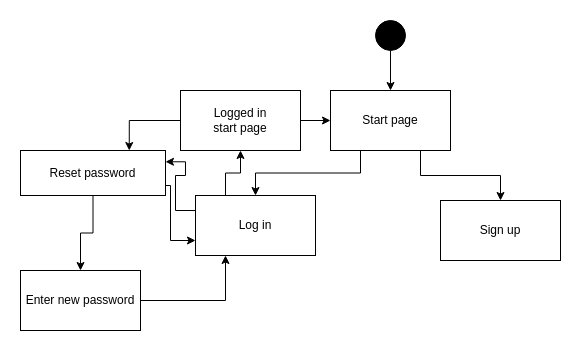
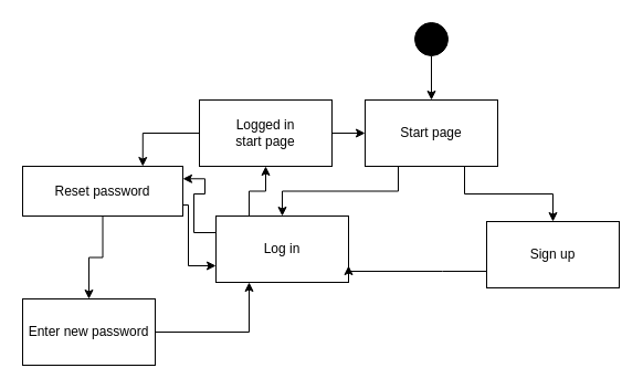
  <mxCell id="0" />
  <mxCell id="1" parent="0" />
  <mxCell id="2" style="edgeStyle=orthogonalEdgeStyle;rounded=0;orthogonalLoop=1;jettySize=auto;html=1;exitX=0.5;exitY=1;exitDx=0;exitDy=0;entryX=0.5;entryY=0;entryDx=0;entryDy=0;" edge="1" parent="1" source="3" target="6"><mxGeometry relative="1" as="geometry" /></mxCell>
  <mxCell id="3" value="" style="ellipse;fillColor=strokeColor;html=1;" vertex="1" parent="1"><mxGeometry x="375" y="20" width="30" height="30" as="geometry" /></mxCell>
  <mxCell id="4" style="edgeStyle=orthogonalEdgeStyle;rounded=0;orthogonalLoop=1;jettySize=auto;html=1;exitX=0.25;exitY=1;exitDx=0;exitDy=0;entryX=0.5;entryY=0;entryDx=0;entryDy=0;" edge="1" parent="1" source="6" target="9"><mxGeometry relative="1" as="geometry" /></mxCell>
  <mxCell id="5" style="edgeStyle=orthogonalEdgeStyle;rounded=0;orthogonalLoop=1;jettySize=auto;html=1;exitX=0.75;exitY=1;exitDx=0;exitDy=0;entryX=0.5;entryY=0;entryDx=0;entryDy=0;" edge="1" parent="1" source="6" target="17"><mxGeometry relative="1" as="geometry" /></mxCell>
  <mxCell id="6" value="Start page" style="rounded=0;whiteSpace=wrap;html=1;" vertex="1" parent="1"><mxGeometry x="330" y="90" width="120" height="60" as="geometry" /></mxCell>
  <mxCell id="7" style="edgeStyle=orthogonalEdgeStyle;rounded=0;orthogonalLoop=1;jettySize=auto;html=1;exitX=0.25;exitY=0;exitDx=0;exitDy=0;entryX=0.5;entryY=1;entryDx=0;entryDy=0;" edge="1" parent="1" source="9" target="19"><mxGeometry relative="1" as="geometry"><mxPoint x="240" y="150" as="targetPoint" /></mxGeometry></mxCell>
  <mxCell id="8" style="edgeStyle=orthogonalEdgeStyle;rounded=0;orthogonalLoop=1;jettySize=auto;html=1;exitX=0;exitY=0.25;exitDx=0;exitDy=0;entryX=1;entryY=0.25;entryDx=0;entryDy=0;" edge="1" parent="1" source="9" target="12"><mxGeometry relative="1" as="geometry" /></mxCell>
  <mxCell id="9" value="Log in" style="rounded=0;whiteSpace=wrap;html=1;" vertex="1" parent="1"><mxGeometry x="195" y="195" width="120" height="60" as="geometry" /></mxCell>
  <mxCell id="10" style="edgeStyle=orthogonalEdgeStyle;rounded=0;orthogonalLoop=1;jettySize=auto;html=1;exitX=1;exitY=0.75;exitDx=0;exitDy=0;entryX=0;entryY=0.75;entryDx=0;entryDy=0;" edge="1" parent="1" source="12" target="9"><mxGeometry relative="1" as="geometry"><Array as="points"><mxPoint x="140" y="185" /><mxPoint x="170" y="185" /><mxPoint x="170" y="255" /></Array></mxGeometry></mxCell>
  <mxCell id="11" style="edgeStyle=orthogonalEdgeStyle;rounded=0;orthogonalLoop=1;jettySize=auto;html=1;exitX=0.5;exitY=1;exitDx=0;exitDy=0;entryX=0.5;entryY=0;entryDx=0;entryDy=0;" edge="1" parent="1" source="12" target="14"><mxGeometry relative="1" as="geometry" /></mxCell>
  <mxCell id="12" value="Reset password" style="rounded=0;whiteSpace=wrap;html=1;" vertex="1" parent="1"><mxGeometry x="20" y="150" width="145" height="45" as="geometry" /></mxCell>
  <mxCell id="13" style="edgeStyle=orthogonalEdgeStyle;rounded=0;orthogonalLoop=1;jettySize=auto;html=1;exitX=1;exitY=0.5;exitDx=0;exitDy=0;entryX=0.25;entryY=1;entryDx=0;entryDy=0;" edge="1" parent="1" source="14" target="9"><mxGeometry relative="1" as="geometry" /></mxCell>
  <mxCell id="14" value="Enter new password" style="rounded=0;whiteSpace=wrap;html=1;" vertex="1" parent="1"><mxGeometry x="20" y="270" width="120" height="60" as="geometry" /></mxCell>
  <mxCell id="15" style="edgeStyle=orthogonalEdgeStyle;rounded=0;orthogonalLoop=1;jettySize=auto;html=1;exitX=1;exitY=0.5;exitDx=0;exitDy=0;entryX=0;entryY=0.5;entryDx=0;entryDy=0;" edge="1" parent="1" source="19" target="6"><mxGeometry relative="1" as="geometry"><mxPoint x="300" y="120" as="sourcePoint" /></mxGeometry></mxCell>
+ <mxCell id="16" style="edgeStyle=orthogonalEdgeStyle;rounded=0;orthogonalLoop=1;jettySize=auto;html=1;exitX=0;exitY=0.75;exitDx=0;exitDy=0;entryX=1;entryY=0.75;entryDx=0;entryDy=0;" edge="1" parent="1" source="17" target="9"><mxGeometry relative="1" as="geometry"><Array as="points"><mxPoint x="400" y="245" /><mxPoint x="400" y="245" /></Array></mxGeometry></mxCell>
  <mxCell id="17" value="Sign up" style="rounded=0;whiteSpace=wrap;html=1;" vertex="1" parent="1"><mxGeometry x="440" y="200" width="120" height="60" as="geometry" /></mxCell>
  <mxCell id="18" style="edgeStyle=orthogonalEdgeStyle;rounded=0;orthogonalLoop=1;jettySize=auto;html=1;exitX=0;exitY=0.5;exitDx=0;exitDy=0;entryX=0.75;entryY=0;entryDx=0;entryDy=0;" edge="1" parent="1" source="19" target="12"><mxGeometry relative="1" as="geometry" /></mxCell>
  <mxCell id="19" value="Logged in&lt;br&gt;start page" style="rounded=0;whiteSpace=wrap;html=1;" vertex="1" parent="1"><mxGeometry x="180" y="90" width="120" height="60" as="geometry" /></mxCell>
